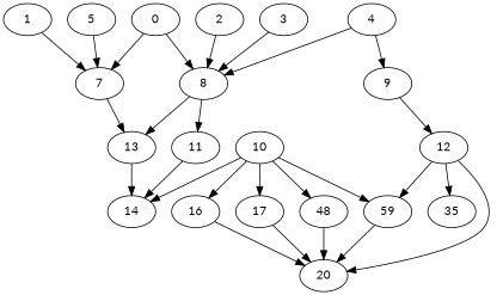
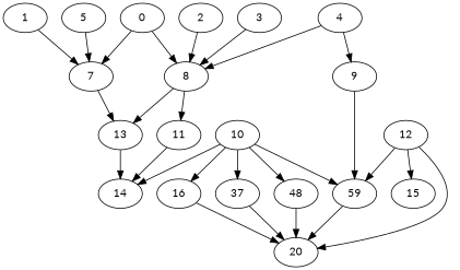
  digraph {
    fontname=Lato
    node [alpha=0.03 fontname=Lato]
    edge [fontname=Lato]
    1 [expect_size=48376832]
    7 [alpha=0.02 expect_size=18443264]
    13 [alpha=0.14 expect_size=40779776]
    10 [alpha=0.05 expect_size=51828736]
    14 [alpha=0.12 expect_size=36880384]
    16 [alpha=0.04 expect_size=49591296]
-   17 [alpha=0.02 expect_size=33648640]
+   17 [alpha=0.02 expect_size=33648640 label=37]
    n8 [alpha=0.00 expect_size=39328768 label=48]
    n9 [alpha=0.07 expect_size=46690304 label=59]
    2 [alpha=0.08 expect_size=43487232]
    8 [expect_size=30403584]
    11 [expect_size=15430656]
    9 [alpha=0.14 expect_size=46296064]
    12 [alpha=0.04 expect_size=22133760]
-   15 [alpha=0.17 expect_size=24772608 label=35]
+   15 [alpha=0.17 expect_size=24772608]
    20 [alpha=0.18 expect_size=32983040]
    3 [alpha=0.18 expect_size=10582016]
    4 [alpha=0.15 expect_size=40175616]
    5 [alpha=0.11 expect_size=17543168]
    n20 [alpha=0.13 expect_size=24011776 label=0]
    1 -> 7
    7 -> 13
    13 -> 14
    10 -> 14
    10 -> 16
    10 -> 17
    10 -> n8
    10 -> n9
    16 -> 20
    17 -> 20
    n8 -> 20
    n9 -> 20
    2 -> 8
    8 -> 13
    8 -> 11
    11 -> 14
-   9 -> 12
+   9 -> n9
    12 -> n9
    12 -> 15
    12 -> 20
    3 -> 8
    4 -> 8
    4 -> 9
    5 -> 7
    n20 -> 7
    n20 -> 8
  }
